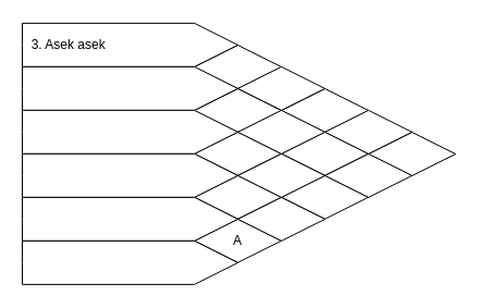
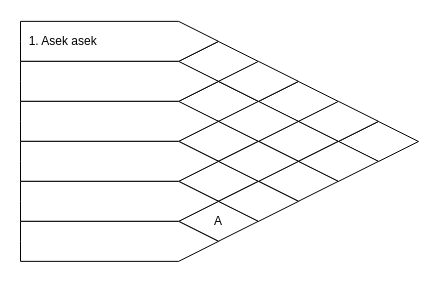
  <mxCell id="0" />
  <mxCell id="1" parent="0" />
  <mxCell id="2" value="" style="rhombus;whiteSpace=wrap;html=1;" parent="1" vertex="1"><mxGeometry x="178" y="41" width="80" height="40" as="geometry" /></mxCell>
  <mxCell id="3" value="" style="rhombus;whiteSpace=wrap;html=1;" parent="1" vertex="1"><mxGeometry x="178" y="81" width="80" height="40" as="geometry" /></mxCell>
  <mxCell id="4" value="" style="rhombus;whiteSpace=wrap;html=1;" parent="1" vertex="1"><mxGeometry x="178" y="120.73" width="80" height="40" as="geometry" /></mxCell>
  <mxCell id="5" value="" style="rhombus;whiteSpace=wrap;html=1;" parent="1" vertex="1"><mxGeometry x="178" y="160.73" width="80" height="40" as="geometry" /></mxCell>
  <mxCell id="6" value="A" style="rhombus;whiteSpace=wrap;html=1;" parent="1" vertex="1"><mxGeometry x="178" y="200.73" width="80" height="40" as="geometry" /></mxCell>
  <mxCell id="7" value="" style="rhombus;whiteSpace=wrap;html=1;" parent="1" vertex="1"><mxGeometry x="258" y="160.73" width="80" height="40" as="geometry" /></mxCell>
  <mxCell id="8" value="" style="rhombus;whiteSpace=wrap;html=1;" parent="1" vertex="1"><mxGeometry x="258" y="120.73" width="80" height="40" as="geometry" /></mxCell>
  <mxCell id="9" value="" style="rhombus;whiteSpace=wrap;html=1;" parent="1" vertex="1"><mxGeometry x="258" y="81" width="80" height="40" as="geometry" /></mxCell>
  <mxCell id="10" value="" style="rhombus;whiteSpace=wrap;html=1;" parent="1" vertex="1"><mxGeometry x="218" y="180.86" width="80" height="40" as="geometry" /></mxCell>
  <mxCell id="11" value="" style="rhombus;whiteSpace=wrap;html=1;" parent="1" vertex="1"><mxGeometry x="218" y="140.86" width="80" height="40" as="geometry" /></mxCell>
  <mxCell id="12" value="" style="rhombus;whiteSpace=wrap;html=1;" parent="1" vertex="1"><mxGeometry x="218" y="100.86" width="80" height="40" as="geometry" /></mxCell>
  <mxCell id="13" value="" style="rhombus;whiteSpace=wrap;html=1;" parent="1" vertex="1"><mxGeometry x="218" y="60.86" width="80" height="40" as="geometry" /></mxCell>
  <mxCell id="14" value="" style="rhombus;whiteSpace=wrap;html=1;" parent="1" vertex="1"><mxGeometry x="338" y="121" width="80" height="40" as="geometry" /></mxCell>
  <mxCell id="15" value="" style="rhombus;whiteSpace=wrap;html=1;" parent="1" vertex="1"><mxGeometry x="298" y="140.87" width="80" height="40" as="geometry" /></mxCell>
  <mxCell id="16" value="" style="rhombus;whiteSpace=wrap;html=1;" parent="1" vertex="1"><mxGeometry x="298" y="100.87" width="80" height="40" as="geometry" /></mxCell>
- <mxCell id="17" value="&lt;div align=&quot;left&quot;&gt;&amp;nbsp; 3. Asek asek&lt;/div&gt;" style="html=1;shadow=0;dashed=0;align=left;verticalAlign=middle;shape=mxgraph.arrows2.arrow;dy=0;dx=39.84;notch=0;" vertex="1" parent="1"><mxGeometry x="20" y="20.86" width="198" height="40" as="geometry" /></mxCell>
+ <mxCell id="17" value="&lt;div align=&quot;left&quot;&gt;&amp;nbsp; 1. Asek asek&lt;/div&gt;" style="html=1;shadow=0;dashed=0;align=left;verticalAlign=middle;shape=mxgraph.arrows2.arrow;dy=0;dx=39.84;notch=0;" vertex="1" parent="1"><mxGeometry x="20" y="20.86" width="198" height="40" as="geometry" /></mxCell>
  <mxCell id="18" value="" style="html=1;shadow=0;dashed=0;align=center;verticalAlign=middle;shape=mxgraph.arrows2.arrow;dy=0;dx=39.84;notch=0;" vertex="1" parent="1"><mxGeometry x="20" y="60.87" width="198" height="40" as="geometry" /></mxCell>
  <mxCell id="19" value="" style="html=1;shadow=0;dashed=0;align=center;verticalAlign=middle;shape=mxgraph.arrows2.arrow;dy=0;dx=39.84;notch=0;" vertex="1" parent="1"><mxGeometry x="20" y="100.87" width="198" height="40" as="geometry" /></mxCell>
  <mxCell id="20" value="" style="html=1;shadow=0;dashed=0;align=center;verticalAlign=middle;shape=mxgraph.arrows2.arrow;dy=0;dx=39.84;notch=0;" vertex="1" parent="1"><mxGeometry x="20" y="140.87" width="198" height="40" as="geometry" /></mxCell>
  <mxCell id="21" value="" style="html=1;shadow=0;dashed=0;align=center;verticalAlign=middle;shape=mxgraph.arrows2.arrow;dy=0;dx=39.84;notch=0;" vertex="1" parent="1"><mxGeometry x="20" y="180.87" width="198" height="40" as="geometry" /></mxCell>
  <mxCell id="22" value="" style="html=1;shadow=0;dashed=0;align=center;verticalAlign=middle;shape=mxgraph.arrows2.arrow;dy=0;dx=39.84;notch=0;" vertex="1" parent="1"><mxGeometry x="20" y="220.86" width="198" height="40" as="geometry" /></mxCell>
